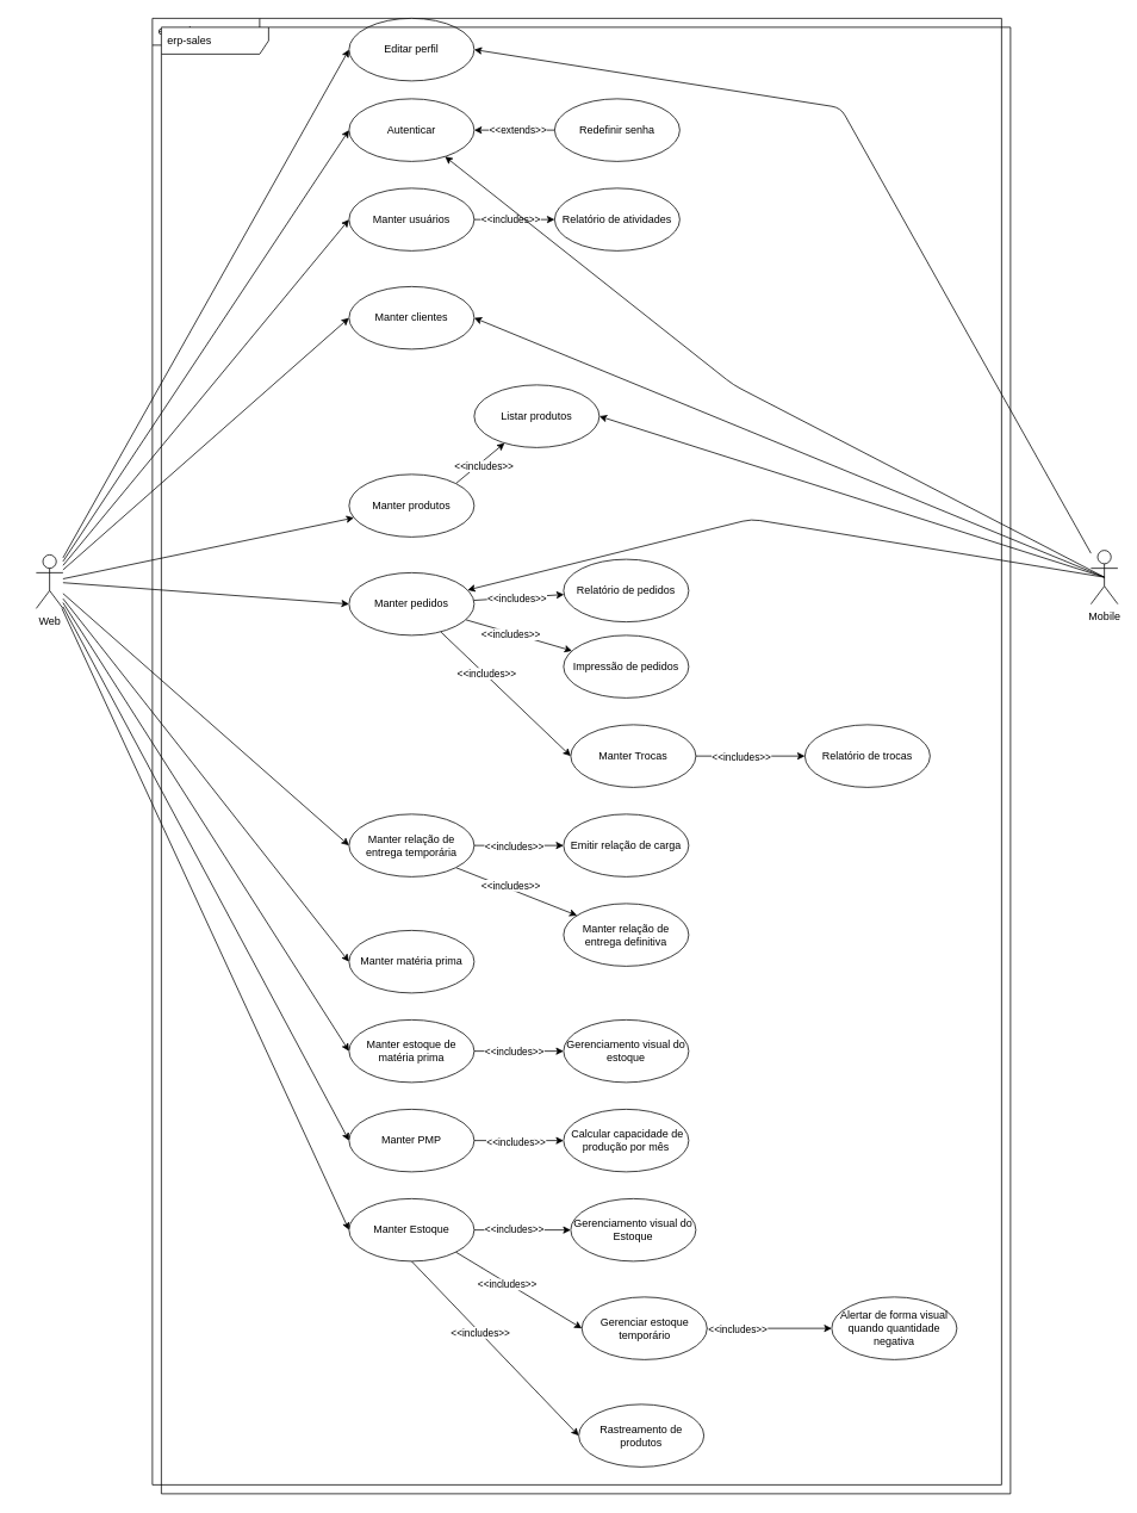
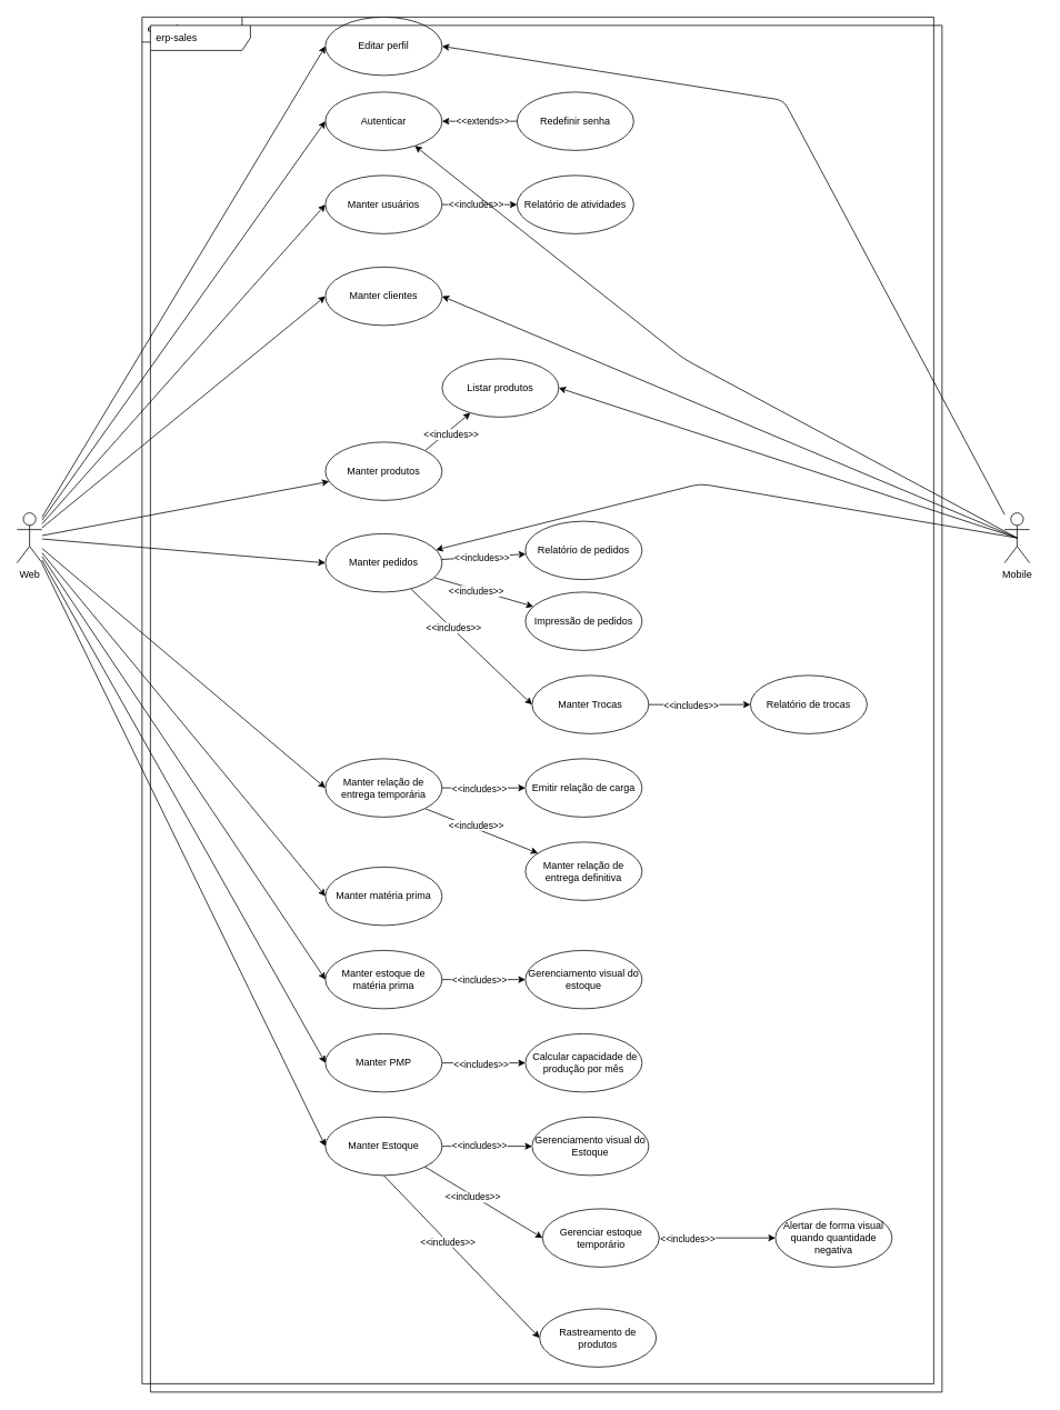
  <mxCell id="0" />
  <mxCell id="1" parent="0" />
  <mxCell id="2" value="erp-sales" style="shape=umlFrame;whiteSpace=wrap;html=1;width=120;height=30;boundedLbl=1;verticalAlign=middle;align=left;spacingLeft=5;" parent="1" vertex="1"><mxGeometry x="170" y="20" width="950" height="1640" as="geometry" /></mxCell>
  <mxCell id="3" style="edgeStyle=none;html=1;entryX=0;entryY=0.5;entryDx=0;entryDy=0;" parent="1" source="14" target="17" edge="1"><mxGeometry relative="1" as="geometry" /></mxCell>
  <mxCell id="4" style="edgeStyle=none;html=1;entryX=0;entryY=0.5;entryDx=0;entryDy=0;" parent="1" source="14" target="19" edge="1"><mxGeometry relative="1" as="geometry" /></mxCell>
  <mxCell id="5" style="edgeStyle=none;html=1;" parent="1" source="14" target="22" edge="1"><mxGeometry relative="1" as="geometry" /></mxCell>
  <mxCell id="6" style="edgeStyle=none;html=1;entryX=0;entryY=0.5;entryDx=0;entryDy=0;" parent="1" source="14" target="29" edge="1"><mxGeometry relative="1" as="geometry" /></mxCell>
  <mxCell id="7" style="edgeStyle=none;html=1;entryX=0;entryY=0.5;entryDx=0;entryDy=0;" parent="1" source="14" target="18" edge="1"><mxGeometry relative="1" as="geometry" /></mxCell>
  <mxCell id="8" style="edgeStyle=none;html=1;entryX=0;entryY=0.5;entryDx=0;entryDy=0;" parent="1" source="14" target="52" edge="1"><mxGeometry relative="1" as="geometry" /></mxCell>
  <mxCell id="9" style="edgeStyle=none;html=1;entryX=0;entryY=0.5;entryDx=0;entryDy=0;" parent="1" source="14" target="30" edge="1"><mxGeometry relative="1" as="geometry" /></mxCell>
  <mxCell id="10" style="edgeStyle=none;html=1;entryX=0;entryY=0.5;entryDx=0;entryDy=0;" parent="1" source="14" target="33" edge="1"><mxGeometry relative="1" as="geometry" /></mxCell>
  <mxCell id="11" style="edgeStyle=none;html=1;entryX=0;entryY=0.5;entryDx=0;entryDy=0;" parent="1" source="14" target="39" edge="1"><mxGeometry relative="1" as="geometry" /></mxCell>
  <mxCell id="12" style="edgeStyle=none;html=1;entryX=0;entryY=0.5;entryDx=0;entryDy=0;" parent="1" source="14" target="36" edge="1"><mxGeometry relative="1" as="geometry" /></mxCell>
  <mxCell id="13" style="edgeStyle=none;html=1;entryX=0;entryY=0.5;entryDx=0;entryDy=0;" parent="1" source="14" target="58" edge="1"><mxGeometry relative="1" as="geometry" /></mxCell>
- <mxCell id="14" value="Web" style="shape=umlActor;verticalLabelPosition=bottom;verticalAlign=top;html=1;" parent="1" vertex="1"><mxGeometry x="40" y="620" width="30" height="60" as="geometry" /></mxCell>
+ <mxCell id="14" value="Web" style="shape=umlActor;verticalLabelPosition=bottom;verticalAlign=top;html=1;" parent="1" vertex="1"><mxGeometry x="20" y="615" width="30" height="60" as="geometry" /></mxCell>
  <mxCell id="15" value="" style="edgeStyle=none;html=1;" parent="1" source="17" target="46" edge="1"><mxGeometry relative="1" as="geometry" /></mxCell>
  <mxCell id="16" value="&amp;lt;&amp;lt;includes&amp;gt;&amp;gt;" style="edgeLabel;html=1;align=center;verticalAlign=middle;resizable=0;points=[];" parent="15" vertex="1" connectable="0"><mxGeometry x="-0.222" y="-1" relative="1" as="geometry"><mxPoint x="5" y="-2" as="offset" /></mxGeometry></mxCell>
  <mxCell id="17" value="Manter usuários" style="ellipse;whiteSpace=wrap;html=1;" parent="1" vertex="1"><mxGeometry x="390" y="210" width="140" height="70" as="geometry" /></mxCell>
  <mxCell id="18" value="Autenticar" style="ellipse;whiteSpace=wrap;html=1;" parent="1" vertex="1"><mxGeometry x="390" y="110" width="140" height="70" as="geometry" /></mxCell>
  <mxCell id="19" value="Manter clientes" style="ellipse;whiteSpace=wrap;html=1;" parent="1" vertex="1"><mxGeometry x="390" y="320" width="140" height="70" as="geometry" /></mxCell>
  <mxCell id="20" style="edgeStyle=none;html=1;exitX=1;exitY=0;exitDx=0;exitDy=0;fontFamily=Helvetica;fontSize=12;fontColor=rgb(240, 240, 240);" parent="1" source="22" target="74" edge="1"><mxGeometry relative="1" as="geometry" /></mxCell>
  <mxCell id="21" value="&amp;lt;&amp;lt;includes&amp;gt;&amp;gt;" style="edgeLabel;html=1;align=center;verticalAlign=middle;resizable=0;points=[];fontSize=11;fontFamily=Helvetica;fontColor=default;" parent="20" vertex="1" connectable="0"><mxGeometry x="-0.439" y="-2" relative="1" as="geometry"><mxPoint x="14" y="-9" as="offset" /></mxGeometry></mxCell>
  <mxCell id="22" value="Manter produtos" style="ellipse;whiteSpace=wrap;html=1;" parent="1" vertex="1"><mxGeometry x="390" y="530" width="140" height="70" as="geometry" /></mxCell>
  <mxCell id="23" value="" style="edgeStyle=none;html=1;" parent="1" source="29" target="42" edge="1"><mxGeometry relative="1" as="geometry" /></mxCell>
  <mxCell id="24" value="&amp;lt;&amp;lt;includes&amp;gt;&amp;gt;" style="edgeLabel;html=1;align=center;verticalAlign=middle;resizable=0;points=[];" parent="23" vertex="1" connectable="0"><mxGeometry x="-0.275" y="-1" relative="1" as="geometry"><mxPoint x="11" y="-1" as="offset" /></mxGeometry></mxCell>
  <mxCell id="25" style="edgeStyle=none;html=1;" parent="1" source="29" target="47" edge="1"><mxGeometry relative="1" as="geometry" /></mxCell>
  <mxCell id="26" value="&amp;lt;&amp;lt;includes&amp;gt;&amp;gt;" style="edgeLabel;html=1;align=center;verticalAlign=middle;resizable=0;points=[];" parent="25" vertex="1" connectable="0"><mxGeometry x="-0.326" y="1" relative="1" as="geometry"><mxPoint x="9" y="5" as="offset" /></mxGeometry></mxCell>
  <mxCell id="27" style="edgeStyle=none;html=1;entryX=0;entryY=0.5;entryDx=0;entryDy=0;" parent="1" source="29" target="61" edge="1"><mxGeometry relative="1" as="geometry" /></mxCell>
  <mxCell id="28" value="&amp;lt;&amp;lt;includes&amp;gt;&amp;gt;" style="edgeLabel;html=1;align=center;verticalAlign=middle;resizable=0;points=[];" parent="27" vertex="1" connectable="0"><mxGeometry x="-0.314" y="2" relative="1" as="geometry"><mxPoint as="offset" /></mxGeometry></mxCell>
  <mxCell id="29" value="Manter pedidos" style="ellipse;whiteSpace=wrap;html=1;" parent="1" vertex="1"><mxGeometry x="390" y="640" width="140" height="70" as="geometry" /></mxCell>
  <mxCell id="30" value="Manter matéria prima" style="ellipse;whiteSpace=wrap;html=1;" parent="1" vertex="1"><mxGeometry x="390" y="1040" width="140" height="70" as="geometry" /></mxCell>
  <mxCell id="31" value="" style="edgeStyle=none;html=1;" parent="1" source="33" target="43" edge="1"><mxGeometry relative="1" as="geometry" /></mxCell>
  <mxCell id="32" value="&amp;lt;&amp;lt;includes&amp;gt;&amp;gt;" style="edgeLabel;html=1;align=center;verticalAlign=middle;resizable=0;points=[];" parent="31" vertex="1" connectable="0"><mxGeometry x="-0.54" y="-1" relative="1" as="geometry"><mxPoint x="21" y="-1" as="offset" /></mxGeometry></mxCell>
  <mxCell id="33" value="Manter estoque de matéria prima" style="ellipse;whiteSpace=wrap;html=1;" parent="1" vertex="1"><mxGeometry x="390" y="1140" width="140" height="70" as="geometry" /></mxCell>
  <mxCell id="34" value="" style="edgeStyle=none;html=1;" parent="1" source="36" target="45" edge="1"><mxGeometry relative="1" as="geometry" /></mxCell>
  <mxCell id="35" value="&amp;lt;&amp;lt;includes&amp;gt;&amp;gt;" style="edgeLabel;html=1;align=center;verticalAlign=middle;resizable=0;points=[];" parent="34" vertex="1" connectable="0"><mxGeometry x="-0.34" y="-1" relative="1" as="geometry"><mxPoint x="13" as="offset" /></mxGeometry></mxCell>
  <mxCell id="36" value="Manter PMP" style="ellipse;whiteSpace=wrap;html=1;" parent="1" vertex="1"><mxGeometry x="390" y="1240" width="140" height="70" as="geometry" /></mxCell>
  <mxCell id="37" value="" style="edgeStyle=none;html=1;" parent="1" source="39" target="44" edge="1"><mxGeometry relative="1" as="geometry" /></mxCell>
  <mxCell id="38" value="&amp;lt;&amp;lt;includes&amp;gt;&amp;gt;" style="edgeLabel;html=1;align=center;verticalAlign=middle;resizable=0;points=[];" parent="37" vertex="1" connectable="0"><mxGeometry x="-0.45" y="2" relative="1" as="geometry"><mxPoint x="14" y="1" as="offset" /></mxGeometry></mxCell>
  <mxCell id="39" value="Manter Estoque" style="ellipse;whiteSpace=wrap;html=1;" parent="1" vertex="1"><mxGeometry x="390" y="1340" width="140" height="70" as="geometry" /></mxCell>
  <mxCell id="40" value="" style="edgeStyle=none;html=1;" parent="1" edge="1"><mxGeometry relative="1" as="geometry"><mxPoint x="530" y="1395" as="sourcePoint" /></mxGeometry></mxCell>
  <mxCell id="41" value="&amp;lt;&amp;lt;includes&amp;gt;&amp;gt;" style="edgeLabel;html=1;align=center;verticalAlign=middle;resizable=0;points=[];" parent="40" vertex="1" connectable="0"><mxGeometry x="-0.463" relative="1" as="geometry"><mxPoint x="20" as="offset" /></mxGeometry></mxCell>
  <mxCell id="42" value="Relatório de pedidos" style="ellipse;whiteSpace=wrap;html=1;" parent="1" vertex="1"><mxGeometry x="630" y="625" width="140" height="70" as="geometry" /></mxCell>
  <mxCell id="43" value="Gerenciamento visual do estoque" style="ellipse;whiteSpace=wrap;html=1;" parent="1" vertex="1"><mxGeometry x="630" y="1140" width="140" height="70" as="geometry" /></mxCell>
  <mxCell id="44" value="Gerenciamento visual do Estoque" style="ellipse;whiteSpace=wrap;html=1;" parent="1" vertex="1"><mxGeometry x="638" y="1340" width="140" height="70" as="geometry" /></mxCell>
  <mxCell id="45" value="&amp;nbsp;Calcular capacidade de produção por mês" style="ellipse;whiteSpace=wrap;html=1;" parent="1" vertex="1"><mxGeometry x="630" y="1240" width="140" height="70" as="geometry" /></mxCell>
  <mxCell id="46" value="Relatório de atividades" style="ellipse;whiteSpace=wrap;html=1;" parent="1" vertex="1"><mxGeometry x="620" y="210" width="140" height="70" as="geometry" /></mxCell>
  <mxCell id="47" value="Impressão de pedidos" style="ellipse;whiteSpace=wrap;html=1;" parent="1" vertex="1"><mxGeometry x="630" y="710" width="140" height="70" as="geometry" /></mxCell>
  <mxCell id="48" style="edgeStyle=none;html=1;" parent="1" source="52" target="53" edge="1"><mxGeometry relative="1" as="geometry" /></mxCell>
  <mxCell id="49" value="&amp;lt;&amp;lt;includes&amp;gt;&amp;gt;" style="edgeLabel;html=1;align=center;verticalAlign=middle;resizable=0;points=[];" parent="48" vertex="1" connectable="0"><mxGeometry x="-0.323" y="-1" relative="1" as="geometry"><mxPoint x="10" y="-1" as="offset" /></mxGeometry></mxCell>
  <mxCell id="50" style="edgeStyle=none;html=1;exitX=1;exitY=1;exitDx=0;exitDy=0;" parent="1" source="52" target="63" edge="1"><mxGeometry relative="1" as="geometry" /></mxCell>
  <mxCell id="51" value="&amp;lt;&amp;lt;includes&amp;gt;&amp;gt;" style="edgeLabel;html=1;align=center;verticalAlign=middle;resizable=0;points=[];" parent="50" vertex="1" connectable="0"><mxGeometry x="-0.442" y="2" relative="1" as="geometry"><mxPoint x="22" y="7" as="offset" /></mxGeometry></mxCell>
  <mxCell id="52" value="Manter relação de entrega temporária" style="ellipse;whiteSpace=wrap;html=1;" parent="1" vertex="1"><mxGeometry x="390" y="910" width="140" height="70" as="geometry" /></mxCell>
  <mxCell id="53" value="Emitir relação de carga" style="ellipse;whiteSpace=wrap;html=1;" parent="1" vertex="1"><mxGeometry x="630" y="910" width="140" height="70" as="geometry" /></mxCell>
  <mxCell id="54" value="" style="edgeStyle=none;html=1;exitX=0;exitY=0.5;exitDx=0;exitDy=0;" parent="1" source="56" target="18" edge="1"><mxGeometry relative="1" as="geometry"><mxPoint x="610" y="140" as="sourcePoint" /></mxGeometry></mxCell>
  <mxCell id="55" value="&amp;lt;&amp;lt;extends&amp;gt;&amp;gt;" style="edgeLabel;html=1;align=center;verticalAlign=middle;resizable=0;points=[];" parent="54" vertex="1" connectable="0"><mxGeometry x="-0.356" y="1" relative="1" as="geometry"><mxPoint x="-13" y="-2" as="offset" /></mxGeometry></mxCell>
  <mxCell id="56" value="Redefinir senha" style="ellipse;whiteSpace=wrap;html=1;" parent="1" vertex="1"><mxGeometry x="620" y="110" width="140" height="70" as="geometry" /></mxCell>
  <mxCell id="57" value="" style="edgeStyle=none;html=1;" parent="1" edge="1"><mxGeometry relative="1" as="geometry"><mxPoint x="770" y="1075" as="sourcePoint" /></mxGeometry></mxCell>
  <mxCell id="58" value="Editar perfil" style="ellipse;whiteSpace=wrap;html=1;" parent="1" vertex="1"><mxGeometry x="390" y="20" width="140" height="70" as="geometry" /></mxCell>
  <mxCell id="59" value="" style="edgeStyle=none;html=1;" parent="1" source="61" target="62" edge="1"><mxGeometry relative="1" as="geometry" /></mxCell>
  <mxCell id="60" value="&amp;lt;&amp;lt;includes&amp;gt;&amp;gt;" style="edgeLabel;html=1;align=center;verticalAlign=middle;resizable=0;points=[];" parent="59" vertex="1" connectable="0"><mxGeometry x="-0.278" relative="1" as="geometry"><mxPoint x="6" as="offset" /></mxGeometry></mxCell>
  <mxCell id="61" value="Manter Trocas" style="ellipse;whiteSpace=wrap;html=1;" parent="1" vertex="1"><mxGeometry x="638" y="810" width="140" height="70" as="geometry" /></mxCell>
  <mxCell id="62" value="Relatório de trocas" style="ellipse;whiteSpace=wrap;html=1;" parent="1" vertex="1"><mxGeometry x="900" y="810" width="140" height="70" as="geometry" /></mxCell>
  <mxCell id="63" value="Manter relação de entrega definitiva" style="ellipse;whiteSpace=wrap;html=1;" parent="1" vertex="1"><mxGeometry x="630" y="1010" width="140" height="70" as="geometry" /></mxCell>
  <mxCell id="64" style="edgeStyle=none;html=1;exitX=1;exitY=1;exitDx=0;exitDy=0;entryX=0;entryY=0.5;entryDx=0;entryDy=0;" parent="1" source="39" target="68" edge="1"><mxGeometry relative="1" as="geometry"><mxPoint x="529.997" y="1560.251" as="sourcePoint" /></mxGeometry></mxCell>
  <mxCell id="65" value="&amp;lt;&amp;lt;includes&amp;gt;&amp;gt;" style="edgeLabel;html=1;align=center;verticalAlign=middle;resizable=0;points=[];" parent="64" vertex="1" connectable="0"><mxGeometry x="-0.183" y="-1" relative="1" as="geometry"><mxPoint as="offset" /></mxGeometry></mxCell>
  <mxCell id="66" style="edgeStyle=none;html=1;exitX=1;exitY=0.5;exitDx=0;exitDy=0;entryX=0;entryY=0.5;entryDx=0;entryDy=0;" parent="1" source="68" target="69" edge="1"><mxGeometry relative="1" as="geometry" /></mxCell>
  <mxCell id="67" value="&amp;lt;&amp;lt;includes&amp;gt;&amp;gt;" style="edgeLabel;html=1;align=center;verticalAlign=middle;resizable=0;points=[];" parent="66" vertex="1" connectable="0"><mxGeometry x="-0.534" y="-1" relative="1" as="geometry"><mxPoint x="1" as="offset" /></mxGeometry></mxCell>
  <mxCell id="68" value="Gerenciar estoque temporário" style="ellipse;whiteSpace=wrap;html=1;" parent="1" vertex="1"><mxGeometry x="650.5" y="1450" width="140" height="70" as="geometry" /></mxCell>
  <mxCell id="69" value="Alertar de forma visual quando quantidade negativa" style="ellipse;whiteSpace=wrap;html=1;" parent="1" vertex="1"><mxGeometry x="930" y="1450" width="140" height="70" as="geometry" /></mxCell>
  <mxCell id="70" style="edgeStyle=none;html=1;fontFamily=Helvetica;fontSize=12;fontColor=rgb(240, 240, 240);exitX=0.5;exitY=0.5;exitDx=0;exitDy=0;exitPerimeter=0;" parent="1" source="76" target="18" edge="1"><mxGeometry relative="1" as="geometry"><Array as="points"><mxPoint x="820" y="430" /></Array><mxPoint x="1210" y="641.852" as="sourcePoint" /></mxGeometry></mxCell>
  <mxCell id="71" style="edgeStyle=none;html=1;entryX=1;entryY=0.5;entryDx=0;entryDy=0;fontFamily=Helvetica;fontSize=12;fontColor=rgb(240, 240, 240);exitX=0.5;exitY=0.5;exitDx=0;exitDy=0;exitPerimeter=0;" parent="1" source="76" target="19" edge="1"><mxGeometry relative="1" as="geometry"><mxPoint x="1210" y="643.633" as="sourcePoint" /></mxGeometry></mxCell>
  <mxCell id="72" style="edgeStyle=none;html=1;fontFamily=Helvetica;fontSize=12;fontColor=rgb(240, 240, 240);exitX=0.5;exitY=0.5;exitDx=0;exitDy=0;exitPerimeter=0;" parent="1" source="76" target="29" edge="1"><mxGeometry relative="1" as="geometry"><Array as="points"><mxPoint x="840" y="580" /></Array><mxPoint x="1210" y="647.273" as="sourcePoint" /></mxGeometry></mxCell>
  <mxCell id="73" style="edgeStyle=none;html=1;entryX=1;entryY=0.5;entryDx=0;entryDy=0;fontFamily=Helvetica;fontSize=12;fontColor=rgb(240, 240, 240);exitX=0.5;exitY=0.5;exitDx=0;exitDy=0;exitPerimeter=0;" parent="1" source="76" target="74" edge="1"><mxGeometry relative="1" as="geometry"><mxPoint x="1210" y="645" as="sourcePoint" /></mxGeometry></mxCell>
  <mxCell id="74" value="Listar produtos" style="ellipse;whiteSpace=wrap;html=1;" parent="1" vertex="1"><mxGeometry x="530" y="430" width="140" height="70" as="geometry" /></mxCell>
  <mxCell id="75" style="edgeStyle=none;html=1;entryX=1;entryY=0.5;entryDx=0;entryDy=0;" parent="1" source="76" target="58" edge="1"><mxGeometry relative="1" as="geometry"><Array as="points"><mxPoint x="940" y="120" /></Array></mxGeometry></mxCell>
- <mxCell id="76" value="Mobile" style="shape=umlActor;verticalLabelPosition=bottom;verticalAlign=top;html=1;" parent="1" vertex="1"><mxGeometry x="1220" y="615" width="30" height="60" as="geometry" /></mxCell>
+ <mxCell id="76" value="Mobile" style="shape=umlActor;verticalLabelPosition=bottom;verticalAlign=top;html=1;" parent="1" vertex="1"><mxGeometry x="1205" y="615" width="30" height="60" as="geometry" /></mxCell>
  <mxCell id="77" style="edgeStyle=none;html=1;exitX=0.5;exitY=1;exitDx=0;exitDy=0;entryX=0;entryY=0.5;entryDx=0;entryDy=0;" edge="1" parent="1" target="79" source="39"><mxGeometry relative="1" as="geometry"><mxPoint x="645.5" y="1500" as="sourcePoint" /></mxGeometry></mxCell>
  <mxCell id="78" value="&amp;lt;&amp;lt;includes&amp;gt;&amp;gt;" style="edgeLabel;html=1;align=center;verticalAlign=middle;resizable=0;points=[];" vertex="1" connectable="0" parent="77"><mxGeometry x="-0.4" relative="1" as="geometry"><mxPoint x="20" y="21" as="offset" /></mxGeometry></mxCell>
  <mxCell id="79" value="Rastreamento de produtos" style="ellipse;whiteSpace=wrap;html=1;" vertex="1" parent="1"><mxGeometry x="647" y="1570" width="140" height="70" as="geometry" /></mxCell>
  <mxCell id="80" value="erp-sales" style="shape=umlFrame;whiteSpace=wrap;html=1;width=120;height=30;boundedLbl=1;verticalAlign=middle;align=left;spacingLeft=5;" vertex="1" parent="1"><mxGeometry x="180" y="30" width="950" height="1640" as="geometry" /></mxCell>
